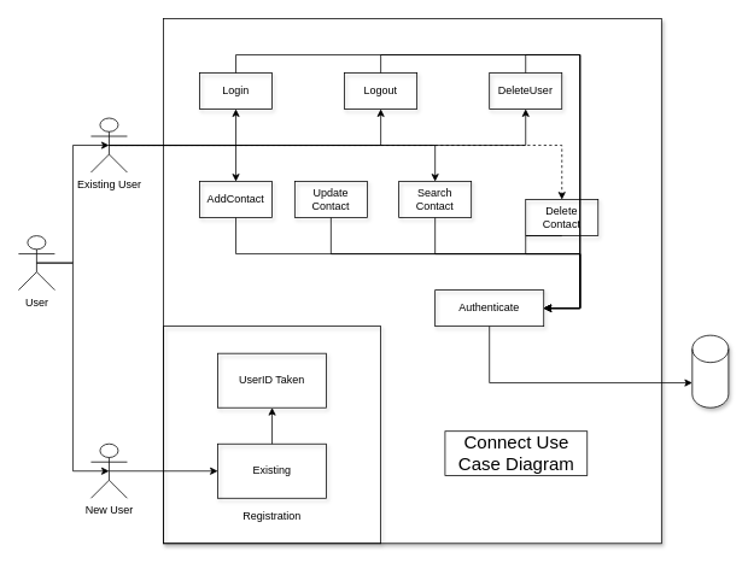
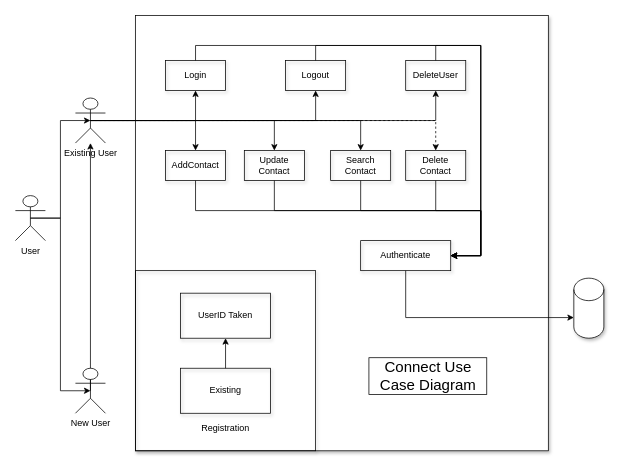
  <mxCell id="0" />
  <mxCell id="1" parent="0" />
  <mxCell id="2" value="" style="rounded=0;whiteSpace=wrap;html=1;shadow=1;" vertex="1" parent="1"><mxGeometry x="180" y="20" width="550" height="580" as="geometry" /></mxCell>
  <mxCell id="3" style="edgeStyle=orthogonalEdgeStyle;rounded=0;orthogonalLoop=1;jettySize=auto;html=1;exitX=0.5;exitY=0.5;exitDx=0;exitDy=0;exitPerimeter=0;entryX=0.5;entryY=0.5;entryDx=0;entryDy=0;entryPerimeter=0;" edge="1" parent="1" source="5" target="15"><mxGeometry relative="1" as="geometry"><Array as="points"><mxPoint x="80" y="290" /><mxPoint x="80" y="520" /></Array></mxGeometry></mxCell>
  <mxCell id="4" style="edgeStyle=orthogonalEdgeStyle;rounded=0;orthogonalLoop=1;jettySize=auto;html=1;exitX=0.5;exitY=0.5;exitDx=0;exitDy=0;exitPerimeter=0;entryX=0.5;entryY=0.5;entryDx=0;entryDy=0;entryPerimeter=0;" edge="1" parent="1" source="5" target="13"><mxGeometry relative="1" as="geometry"><Array as="points"><mxPoint x="80" y="290" /><mxPoint x="80" y="160" /></Array></mxGeometry></mxCell>
  <mxCell id="5" value="User" style="shape=umlActor;verticalLabelPosition=bottom;verticalAlign=top;html=1;outlineConnect=0;" vertex="1" parent="1"><mxGeometry x="20" y="260" width="40" height="60" as="geometry" /></mxCell>
  <mxCell id="6" style="edgeStyle=orthogonalEdgeStyle;rounded=0;orthogonalLoop=1;jettySize=auto;html=1;exitX=0.5;exitY=0.5;exitDx=0;exitDy=0;exitPerimeter=0;entryX=0.5;entryY=1;entryDx=0;entryDy=0;" edge="1" parent="1" source="13" target="23"><mxGeometry relative="1" as="geometry" /></mxCell>
  <mxCell id="7" style="edgeStyle=orthogonalEdgeStyle;rounded=0;orthogonalLoop=1;jettySize=auto;html=1;exitX=0.5;exitY=0.5;exitDx=0;exitDy=0;exitPerimeter=0;entryX=0.5;entryY=1;entryDx=0;entryDy=0;" edge="1" parent="1" source="13" target="25"><mxGeometry relative="1" as="geometry" /></mxCell>
  <mxCell id="8" style="edgeStyle=orthogonalEdgeStyle;rounded=0;orthogonalLoop=1;jettySize=auto;html=1;exitX=0.5;exitY=0.5;exitDx=0;exitDy=0;exitPerimeter=0;entryX=0.5;entryY=1;entryDx=0;entryDy=0;" edge="1" parent="1" source="13" target="27"><mxGeometry relative="1" as="geometry" /></mxCell>
  <mxCell id="9" style="edgeStyle=orthogonalEdgeStyle;rounded=0;orthogonalLoop=1;jettySize=auto;html=1;exitX=0.5;exitY=0.5;exitDx=0;exitDy=0;exitPerimeter=0;entryX=0.5;entryY=0;entryDx=0;entryDy=0;" edge="1" parent="1" source="13" target="29"><mxGeometry relative="1" as="geometry" /></mxCell>
+ <mxCell id="10" style="edgeStyle=orthogonalEdgeStyle;rounded=0;orthogonalLoop=1;jettySize=auto;html=1;exitX=0.5;exitY=0.5;exitDx=0;exitDy=0;exitPerimeter=0;entryX=0.5;entryY=0;entryDx=0;entryDy=0;" edge="1" parent="1" source="13" target="31"><mxGeometry relative="1" as="geometry" /></mxCell>
  <mxCell id="11" style="edgeStyle=orthogonalEdgeStyle;rounded=0;orthogonalLoop=1;jettySize=auto;html=1;exitX=0.5;exitY=0.5;exitDx=0;exitDy=0;exitPerimeter=0;entryX=0.5;entryY=0;entryDx=0;entryDy=0;" edge="1" parent="1" source="13" target="35"><mxGeometry relative="1" as="geometry" /></mxCell>
  <mxCell id="12" style="edgeStyle=orthogonalEdgeStyle;rounded=0;orthogonalLoop=1;jettySize=auto;html=1;exitX=0.5;exitY=0.5;exitDx=0;exitDy=0;exitPerimeter=0;entryX=0.5;entryY=0;entryDx=0;entryDy=0;dashed=1;" edge="1" parent="1" source="13" target="33"><mxGeometry relative="1" as="geometry" /></mxCell>
  <mxCell id="13" value="Existing User" style="shape=umlActor;verticalLabelPosition=bottom;verticalAlign=top;html=1;outlineConnect=0;" vertex="1" parent="1"><mxGeometry x="100" y="130" width="40" height="60" as="geometry" /></mxCell>
- <mxCell id="14" style="edgeStyle=orthogonalEdgeStyle;rounded=0;orthogonalLoop=1;jettySize=auto;html=1;exitX=0.5;exitY=0.5;exitDx=0;exitDy=0;exitPerimeter=0;entryX=0;entryY=0.5;entryDx=0;entryDy=0;" edge="1" parent="1" source="15" target="19"><mxGeometry relative="1" as="geometry" /></mxCell>
+ <mxCell id="14" style="edgeStyle=orthogonalEdgeStyle;rounded=0;orthogonalLoop=1;jettySize=auto;html=1;exitX=0.5;exitY=0.5;exitDx=0;exitDy=0;exitPerimeter=0;" edge="1" parent="1" source="15" target="13"><mxGeometry relative="1" as="geometry" /></mxCell>
  <mxCell id="15" value="New User" style="shape=umlActor;verticalLabelPosition=bottom;verticalAlign=top;html=1;outlineConnect=0;" vertex="1" parent="1"><mxGeometry x="100" y="490" width="40" height="60" as="geometry" /></mxCell>
  <mxCell id="16" value="" style="shape=cylinder3;whiteSpace=wrap;html=1;boundedLbl=1;backgroundOutline=1;size=15;shadow=1;" vertex="1" parent="1"><mxGeometry x="764" y="370" width="40" height="80" as="geometry" /></mxCell>
  <mxCell id="17" value="" style="rounded=0;whiteSpace=wrap;html=1;shadow=1;fillColor=none;gradientColor=none;" vertex="1" parent="1"><mxGeometry x="180" y="360" width="240" height="240" as="geometry" /></mxCell>
  <mxCell id="18" style="edgeStyle=orthogonalEdgeStyle;rounded=0;orthogonalLoop=1;jettySize=auto;html=1;exitX=0.5;exitY=0;exitDx=0;exitDy=0;entryX=0.5;entryY=1;entryDx=0;entryDy=0;" edge="1" parent="1" source="19" target="20"><mxGeometry relative="1" as="geometry" /></mxCell>
  <mxCell id="19" value="Existing" style="rounded=0;whiteSpace=wrap;html=1;shadow=1;fillColor=none;gradientColor=none;" vertex="1" parent="1"><mxGeometry x="240" y="490" width="120" height="60" as="geometry" /></mxCell>
  <mxCell id="20" value="UserID Taken" style="rounded=0;whiteSpace=wrap;html=1;shadow=1;fillColor=none;gradientColor=none;" vertex="1" parent="1"><mxGeometry x="240" y="390" width="120" height="60" as="geometry" /></mxCell>
  <mxCell id="21" value="Registration" style="text;html=1;strokeColor=none;fillColor=none;align=center;verticalAlign=middle;whiteSpace=wrap;rounded=0;shadow=1;" vertex="1" parent="1"><mxGeometry x="280" y="560" width="40" height="20" as="geometry" /></mxCell>
  <mxCell id="22" style="edgeStyle=orthogonalEdgeStyle;rounded=0;orthogonalLoop=1;jettySize=auto;html=1;exitX=0.5;exitY=0;exitDx=0;exitDy=0;entryX=1;entryY=0.5;entryDx=0;entryDy=0;" edge="1" parent="1" source="23" target="37"><mxGeometry relative="1" as="geometry"><Array as="points"><mxPoint x="260" y="60" /><mxPoint x="640" y="60" /><mxPoint x="640" y="340" /></Array></mxGeometry></mxCell>
  <mxCell id="23" value="Login" style="rounded=0;whiteSpace=wrap;html=1;shadow=1;fillColor=none;gradientColor=none;" vertex="1" parent="1"><mxGeometry x="220" y="80" width="80" height="40" as="geometry" /></mxCell>
  <mxCell id="24" style="edgeStyle=orthogonalEdgeStyle;rounded=0;orthogonalLoop=1;jettySize=auto;html=1;exitX=0.5;exitY=0;exitDx=0;exitDy=0;entryX=1;entryY=0.5;entryDx=0;entryDy=0;" edge="1" parent="1" source="25" target="37"><mxGeometry relative="1" as="geometry"><Array as="points"><mxPoint x="420" y="60" /><mxPoint x="640" y="60" /><mxPoint x="640" y="340" /></Array></mxGeometry></mxCell>
  <mxCell id="25" value="Logout" style="rounded=0;whiteSpace=wrap;html=1;shadow=1;fillColor=none;gradientColor=none;" vertex="1" parent="1"><mxGeometry x="380" y="80" width="80" height="40" as="geometry" /></mxCell>
  <mxCell id="26" style="edgeStyle=orthogonalEdgeStyle;rounded=0;orthogonalLoop=1;jettySize=auto;html=1;exitX=0.5;exitY=0;exitDx=0;exitDy=0;entryX=1;entryY=0.5;entryDx=0;entryDy=0;" edge="1" parent="1" source="27" target="37"><mxGeometry relative="1" as="geometry"><Array as="points"><mxPoint x="580" y="60" /><mxPoint x="640" y="60" /><mxPoint x="640" y="340" /></Array></mxGeometry></mxCell>
  <mxCell id="27" value="DeleteUser" style="rounded=0;whiteSpace=wrap;html=1;shadow=1;fillColor=none;gradientColor=none;" vertex="1" parent="1"><mxGeometry x="540" y="80" width="80" height="40" as="geometry" /></mxCell>
  <mxCell id="28" style="edgeStyle=orthogonalEdgeStyle;rounded=0;orthogonalLoop=1;jettySize=auto;html=1;exitX=0.5;exitY=1;exitDx=0;exitDy=0;entryX=1;entryY=0.5;entryDx=0;entryDy=0;" edge="1" parent="1" source="29" target="37"><mxGeometry relative="1" as="geometry"><Array as="points"><mxPoint x="260" y="280" /><mxPoint x="640" y="280" /><mxPoint x="640" y="340" /></Array></mxGeometry></mxCell>
  <mxCell id="29" value="AddContact" style="rounded=0;whiteSpace=wrap;html=1;shadow=1;fillColor=none;gradientColor=none;" vertex="1" parent="1"><mxGeometry x="220" y="200" width="80" height="40" as="geometry" /></mxCell>
  <mxCell id="30" style="edgeStyle=orthogonalEdgeStyle;rounded=0;orthogonalLoop=1;jettySize=auto;html=1;exitX=0.5;exitY=1;exitDx=0;exitDy=0;entryX=1;entryY=0.5;entryDx=0;entryDy=0;" edge="1" parent="1" source="31" target="37"><mxGeometry relative="1" as="geometry"><Array as="points"><mxPoint x="365" y="280" /><mxPoint x="640" y="280" /><mxPoint x="640" y="340" /></Array></mxGeometry></mxCell>
  <mxCell id="31" value="Update Contact" style="rounded=0;whiteSpace=wrap;html=1;shadow=1;fillColor=none;gradientColor=none;" vertex="1" parent="1"><mxGeometry x="325" y="200" width="80" height="40" as="geometry" /></mxCell>
  <mxCell id="32" style="edgeStyle=orthogonalEdgeStyle;rounded=0;orthogonalLoop=1;jettySize=auto;html=1;exitX=0.5;exitY=1;exitDx=0;exitDy=0;entryX=1;entryY=0.5;entryDx=0;entryDy=0;" edge="1" parent="1" source="33" target="37"><mxGeometry relative="1" as="geometry"><Array as="points"><mxPoint x="580" y="280" /><mxPoint x="640" y="280" /><mxPoint x="640" y="340" /></Array></mxGeometry></mxCell>
- <mxCell id="33" value="Delete Contact" style="rounded=0;whiteSpace=wrap;html=1;shadow=1;fillColor=none;gradientColor=none;" vertex="1" parent="1"><mxGeometry x="580" y="220" width="80" height="40" as="geometry" /></mxCell>
+ <mxCell id="33" value="Delete Contact" style="rounded=0;whiteSpace=wrap;html=1;shadow=1;fillColor=none;gradientColor=none;" vertex="1" parent="1"><mxGeometry x="540" y="200" width="80" height="40" as="geometry" /></mxCell>
  <mxCell id="34" style="edgeStyle=orthogonalEdgeStyle;rounded=0;orthogonalLoop=1;jettySize=auto;html=1;exitX=0.5;exitY=1;exitDx=0;exitDy=0;entryX=1;entryY=0.5;entryDx=0;entryDy=0;" edge="1" parent="1" source="35" target="37"><mxGeometry relative="1" as="geometry"><Array as="points"><mxPoint x="480" y="280" /><mxPoint x="640" y="280" /><mxPoint x="640" y="340" /></Array></mxGeometry></mxCell>
  <mxCell id="35" value="Search Contact" style="rounded=0;whiteSpace=wrap;html=1;shadow=1;fillColor=none;gradientColor=none;" vertex="1" parent="1"><mxGeometry x="440" y="200" width="80" height="40" as="geometry" /></mxCell>
  <mxCell id="36" style="edgeStyle=orthogonalEdgeStyle;rounded=0;orthogonalLoop=1;jettySize=auto;html=1;exitX=0.5;exitY=1;exitDx=0;exitDy=0;entryX=0;entryY=0;entryDx=0;entryDy=52.5;entryPerimeter=0;" edge="1" parent="1" source="37" target="16"><mxGeometry relative="1" as="geometry" /></mxCell>
  <mxCell id="37" value="Authenticate" style="rounded=0;whiteSpace=wrap;html=1;shadow=1;fillColor=none;gradientColor=none;" vertex="1" parent="1"><mxGeometry x="480" y="320" width="120" height="40" as="geometry" /></mxCell>
  <mxCell id="38" value="Connect Use Case Diagram" style="text;html=1;strokeColor=none;fillColor=none;align=center;verticalAlign=middle;whiteSpace=wrap;rounded=0;shadow=1;labelBorderColor=#000000;fontSize=20;" vertex="1" parent="1"><mxGeometry x="490" y="480" width="160" height="40" as="geometry" /></mxCell>
